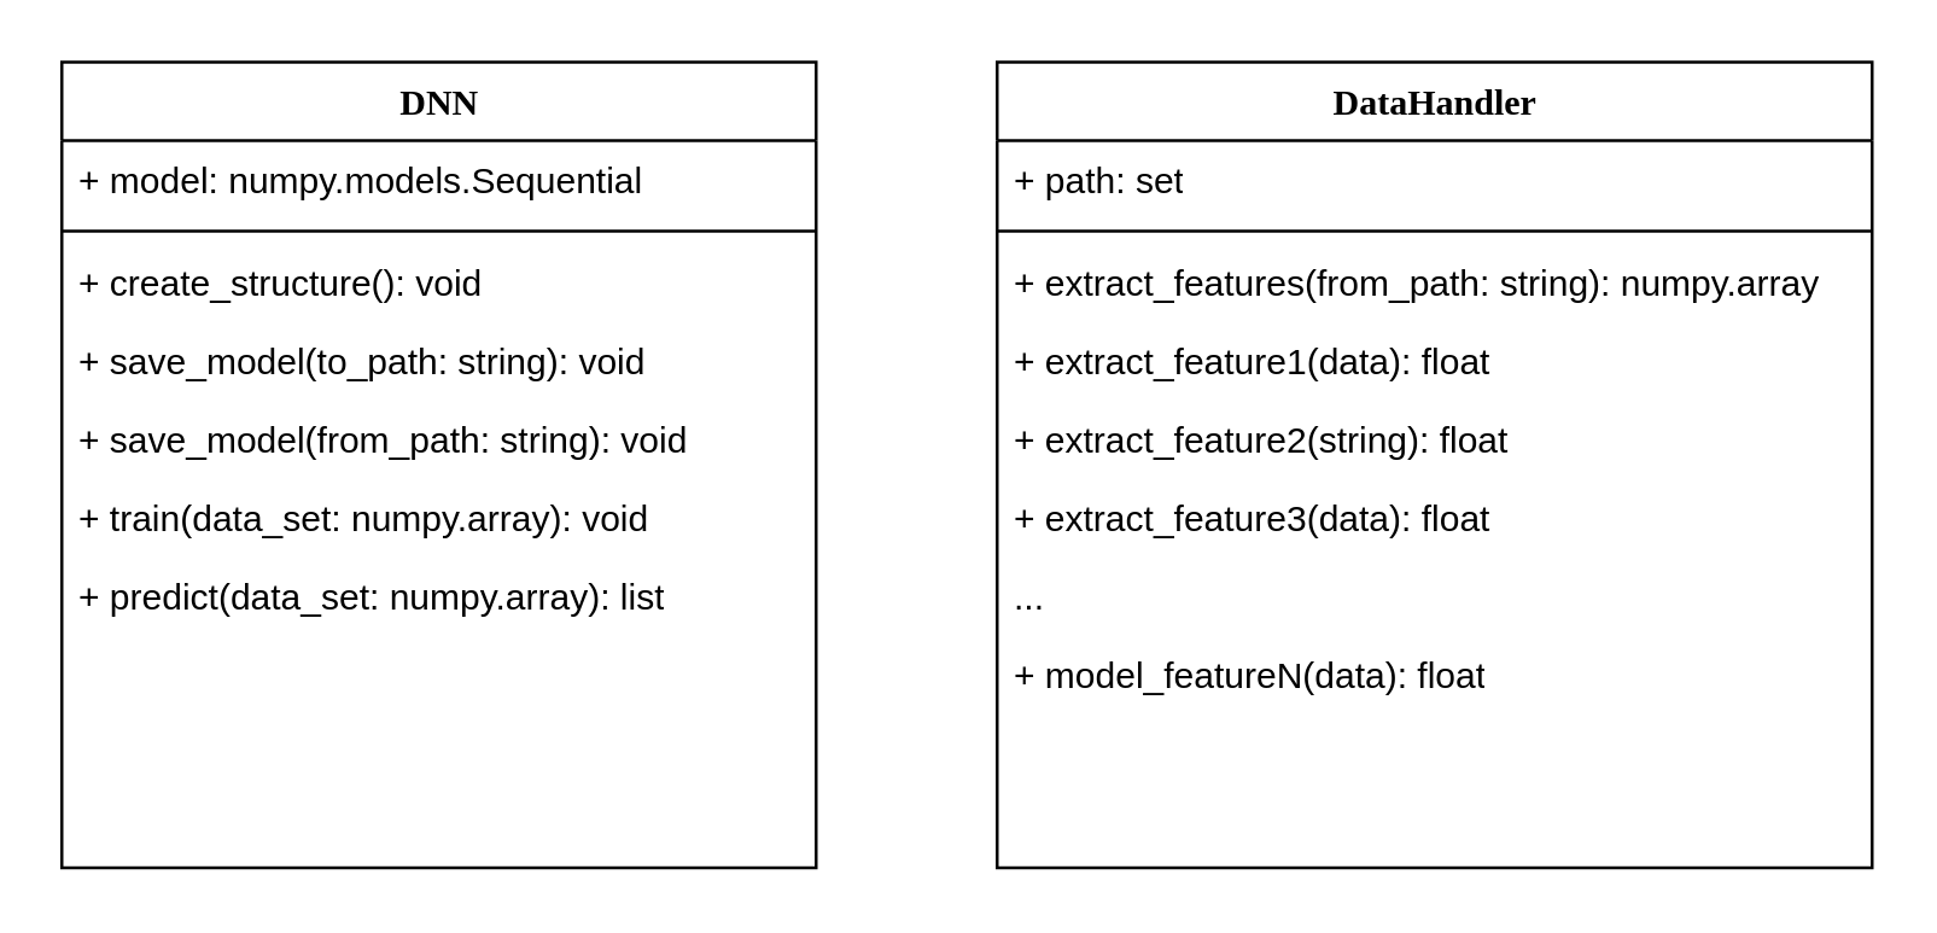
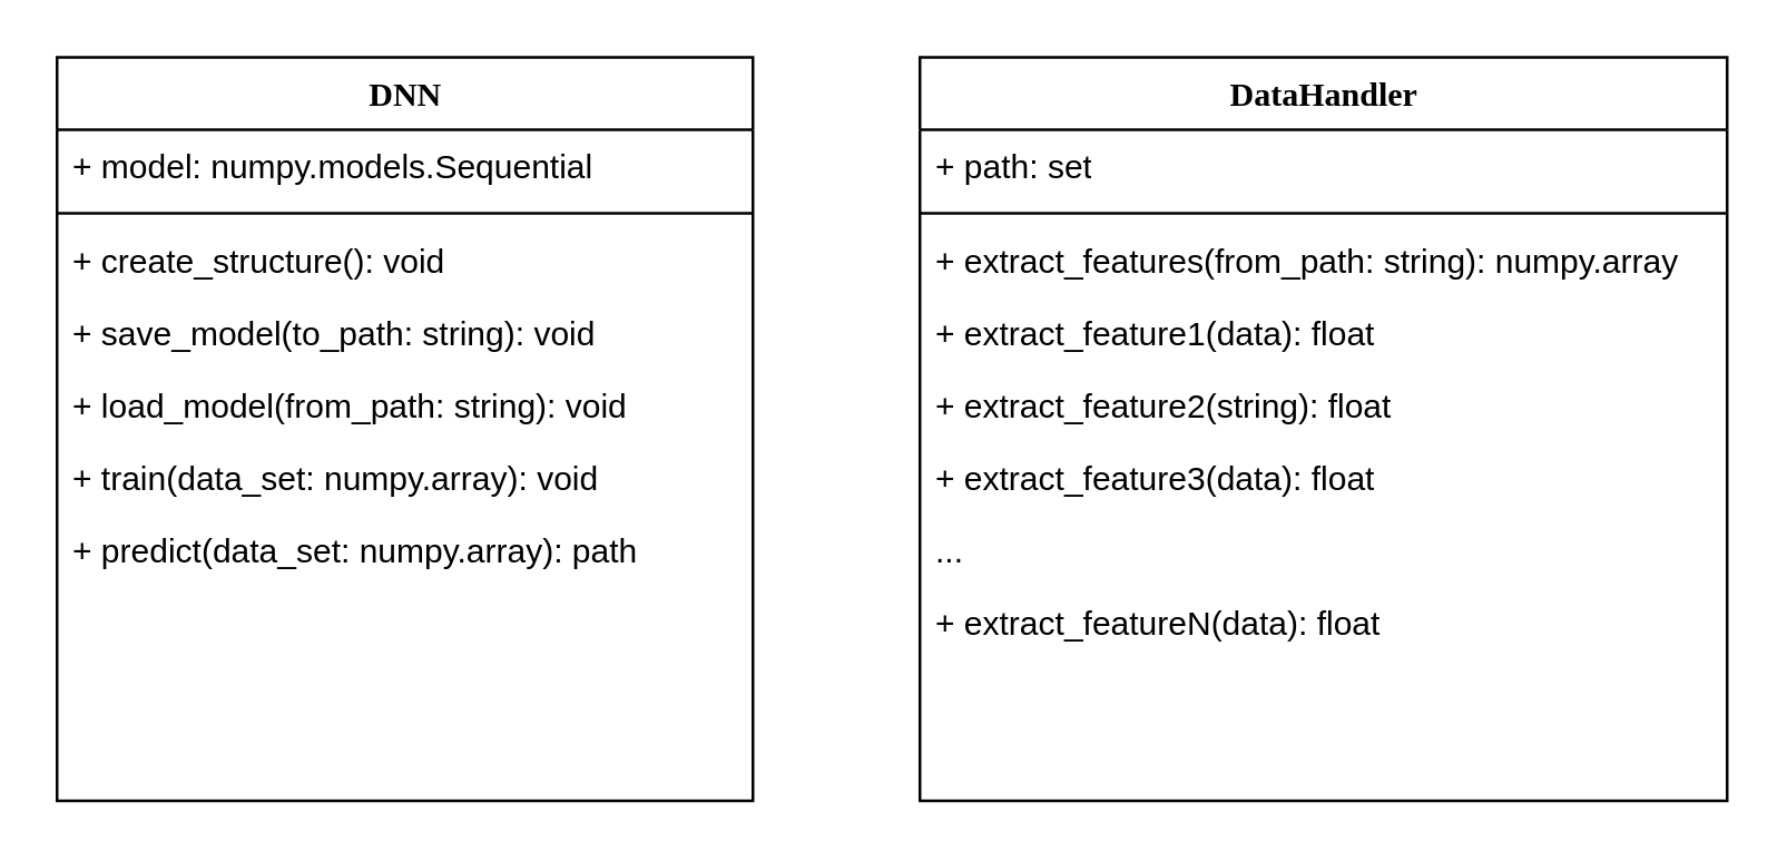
  <mxCell id="0" />
  <mxCell id="1" parent="0" />
  <mxCell id="2" value="DNN" style="swimlane;html=1;fontStyle=1;align=center;verticalAlign=top;childLayout=stackLayout;horizontal=1;startSize=26;horizontalStack=0;resizeParent=1;resizeLast=0;collapsible=1;marginBottom=0;swimlaneFillColor=#ffffff;rounded=0;shadow=0;comic=0;labelBackgroundColor=none;strokeColor=#000000;strokeWidth=1;fillColor=none;fontFamily=Verdana;fontSize=12;fontColor=#000000;" parent="1" vertex="1"><mxGeometry x="20" y="20" width="250" height="267" as="geometry" /></mxCell>
  <mxCell id="3" value="+ model: numpy.models.Sequential" style="text;html=1;strokeColor=none;fillColor=none;align=left;verticalAlign=top;spacingLeft=4;spacingRight=4;whiteSpace=wrap;overflow=hidden;rotatable=0;points=[[0,0.5],[1,0.5]];portConstraint=eastwest;" parent="2" vertex="1"><mxGeometry y="26" width="250" height="26" as="geometry" /></mxCell>
  <mxCell id="4" value="" style="line;html=1;strokeWidth=1;fillColor=none;align=left;verticalAlign=middle;spacingTop=-1;spacingLeft=3;spacingRight=3;rotatable=0;labelPosition=right;points=[];portConstraint=eastwest;" parent="2" vertex="1"><mxGeometry y="52" width="250" height="8" as="geometry" /></mxCell>
  <mxCell id="5" value="+ create_structure(): void" style="text;html=1;strokeColor=none;fillColor=none;align=left;verticalAlign=top;spacingLeft=4;spacingRight=4;whiteSpace=wrap;overflow=hidden;rotatable=0;points=[[0,0.5],[1,0.5]];portConstraint=eastwest;" parent="2" vertex="1"><mxGeometry y="60" width="250" height="26" as="geometry" /></mxCell>
  <mxCell id="6" value="+ save_model(to_path: string): void" style="text;html=1;strokeColor=none;fillColor=none;align=left;verticalAlign=top;spacingLeft=4;spacingRight=4;whiteSpace=wrap;overflow=hidden;rotatable=0;points=[[0,0.5],[1,0.5]];portConstraint=eastwest;" parent="2" vertex="1"><mxGeometry y="86" width="250" height="26" as="geometry" /></mxCell>
- <mxCell id="7" value="+ save_model(from_path: string): void" style="text;html=1;strokeColor=none;fillColor=none;align=left;verticalAlign=top;spacingLeft=4;spacingRight=4;whiteSpace=wrap;overflow=hidden;rotatable=0;points=[[0,0.5],[1,0.5]];portConstraint=eastwest;" parent="2" vertex="1"><mxGeometry y="112" width="250" height="26" as="geometry" /></mxCell>
+ <mxCell id="7" value="+ load_model(from_path: string): void" style="text;html=1;strokeColor=none;fillColor=none;align=left;verticalAlign=top;spacingLeft=4;spacingRight=4;whiteSpace=wrap;overflow=hidden;rotatable=0;points=[[0,0.5],[1,0.5]];portConstraint=eastwest;" parent="2" vertex="1"><mxGeometry y="112" width="250" height="26" as="geometry" /></mxCell>
  <mxCell id="8" value="+ train(data_set: numpy.array): void" style="text;html=1;strokeColor=none;fillColor=none;align=left;verticalAlign=top;spacingLeft=4;spacingRight=4;whiteSpace=wrap;overflow=hidden;rotatable=0;points=[[0,0.5],[1,0.5]];portConstraint=eastwest;" parent="2" vertex="1"><mxGeometry y="138" width="250" height="26" as="geometry" /></mxCell>
- <mxCell id="9" value="+ predict(data_set: numpy.array): list" style="text;html=1;strokeColor=none;fillColor=none;align=left;verticalAlign=top;spacingLeft=4;spacingRight=4;whiteSpace=wrap;overflow=hidden;rotatable=0;points=[[0,0.5],[1,0.5]];portConstraint=eastwest;" parent="2" vertex="1"><mxGeometry y="164" width="250" height="26" as="geometry" /></mxCell>
+ <mxCell id="9" value="+ predict(data_set: numpy.array): path" style="text;html=1;strokeColor=none;fillColor=none;align=left;verticalAlign=top;spacingLeft=4;spacingRight=4;whiteSpace=wrap;overflow=hidden;rotatable=0;points=[[0,0.5],[1,0.5]];portConstraint=eastwest;" parent="2" vertex="1"><mxGeometry y="164" width="250" height="26" as="geometry" /></mxCell>
  <mxCell id="10" value="DataHandler" style="swimlane;html=1;fontStyle=1;align=center;verticalAlign=top;childLayout=stackLayout;horizontal=1;startSize=26;horizontalStack=0;resizeParent=1;resizeLast=0;collapsible=1;marginBottom=0;swimlaneFillColor=#ffffff;rounded=0;shadow=0;comic=0;labelBackgroundColor=none;strokeColor=#000000;strokeWidth=1;fillColor=none;fontFamily=Verdana;fontSize=12;fontColor=#000000;" parent="1" vertex="1"><mxGeometry x="330" y="20" width="290" height="267" as="geometry"><mxRectangle x="430" y="83" width="110" height="26" as="alternateBounds" /></mxGeometry></mxCell>
  <mxCell id="11" value="+ path: set" style="text;html=1;strokeColor=none;fillColor=none;align=left;verticalAlign=top;spacingLeft=4;spacingRight=4;whiteSpace=wrap;overflow=hidden;rotatable=0;points=[[0,0.5],[1,0.5]];portConstraint=eastwest;" parent="10" vertex="1"><mxGeometry y="26" width="290" height="26" as="geometry" /></mxCell>
  <mxCell id="12" value="" style="line;html=1;strokeWidth=1;fillColor=none;align=left;verticalAlign=middle;spacingTop=-1;spacingLeft=3;spacingRight=3;rotatable=0;labelPosition=right;points=[];portConstraint=eastwest;" parent="10" vertex="1"><mxGeometry y="52" width="290" height="8" as="geometry" /></mxCell>
  <mxCell id="13" value="+ extract_features(from_path: string): numpy.array" style="text;html=1;strokeColor=none;fillColor=none;align=left;verticalAlign=top;spacingLeft=4;spacingRight=4;whiteSpace=wrap;overflow=hidden;rotatable=0;points=[[0,0.5],[1,0.5]];portConstraint=eastwest;" parent="10" vertex="1"><mxGeometry y="60" width="290" height="26" as="geometry" /></mxCell>
  <mxCell id="14" value="+ extract_feature1(data): float" style="text;html=1;strokeColor=none;fillColor=none;align=left;verticalAlign=top;spacingLeft=4;spacingRight=4;whiteSpace=wrap;overflow=hidden;rotatable=0;points=[[0,0.5],[1,0.5]];portConstraint=eastwest;" vertex="1" parent="10"><mxGeometry y="86" width="290" height="26" as="geometry" /></mxCell>
  <mxCell id="15" value="+ extract_feature2(string): float" style="text;html=1;strokeColor=none;fillColor=none;align=left;verticalAlign=top;spacingLeft=4;spacingRight=4;whiteSpace=wrap;overflow=hidden;rotatable=0;points=[[0,0.5],[1,0.5]];portConstraint=eastwest;" vertex="1" parent="10"><mxGeometry y="112" width="290" height="26" as="geometry" /></mxCell>
  <mxCell id="16" value="+ extract_feature3(data): float" style="text;html=1;strokeColor=none;fillColor=none;align=left;verticalAlign=top;spacingLeft=4;spacingRight=4;whiteSpace=wrap;overflow=hidden;rotatable=0;points=[[0,0.5],[1,0.5]];portConstraint=eastwest;" vertex="1" parent="10"><mxGeometry y="138" width="290" height="26" as="geometry" /></mxCell>
  <mxCell id="17" value="..." style="text;html=1;strokeColor=none;fillColor=none;align=left;verticalAlign=top;spacingLeft=4;spacingRight=4;whiteSpace=wrap;overflow=hidden;rotatable=0;points=[[0,0.5],[1,0.5]];portConstraint=eastwest;" vertex="1" parent="10"><mxGeometry y="164" width="290" height="26" as="geometry" /></mxCell>
- <mxCell id="18" value="+ model_featureN(data): float" style="text;html=1;strokeColor=none;fillColor=none;align=left;verticalAlign=top;spacingLeft=4;spacingRight=4;whiteSpace=wrap;overflow=hidden;rotatable=0;points=[[0,0.5],[1,0.5]];portConstraint=eastwest;" vertex="1" parent="10"><mxGeometry y="190" width="290" height="26" as="geometry" /></mxCell>
+ <mxCell id="18" value="+ extract_featureN(data): float" style="text;html=1;strokeColor=none;fillColor=none;align=left;verticalAlign=top;spacingLeft=4;spacingRight=4;whiteSpace=wrap;overflow=hidden;rotatable=0;points=[[0,0.5],[1,0.5]];portConstraint=eastwest;" vertex="1" parent="10"><mxGeometry y="190" width="290" height="26" as="geometry" /></mxCell>
